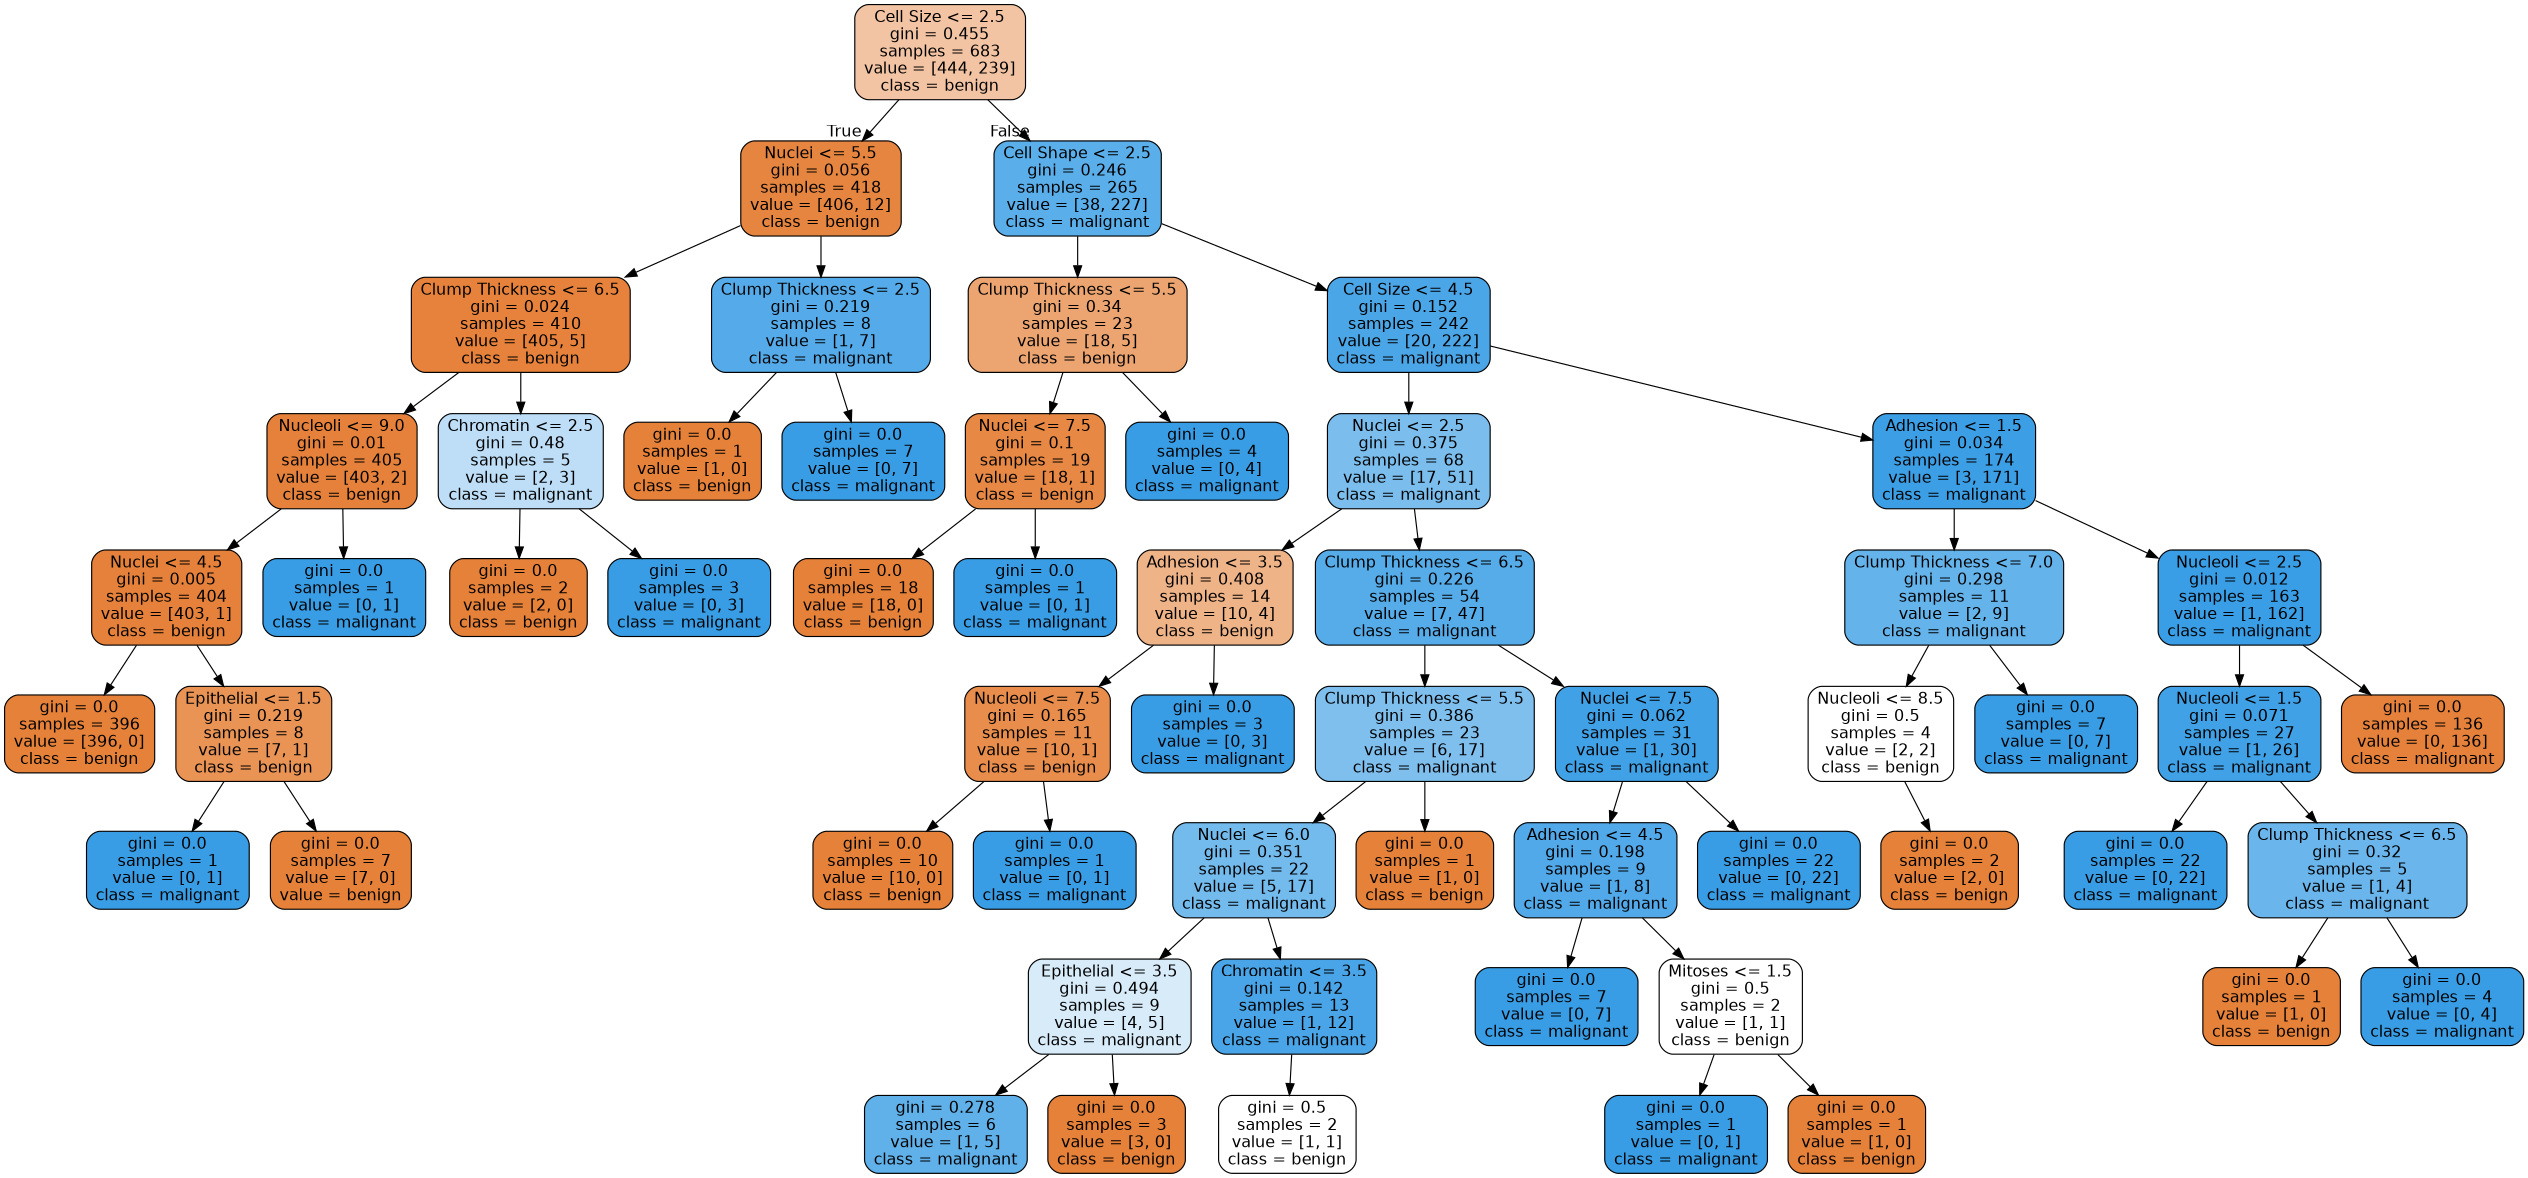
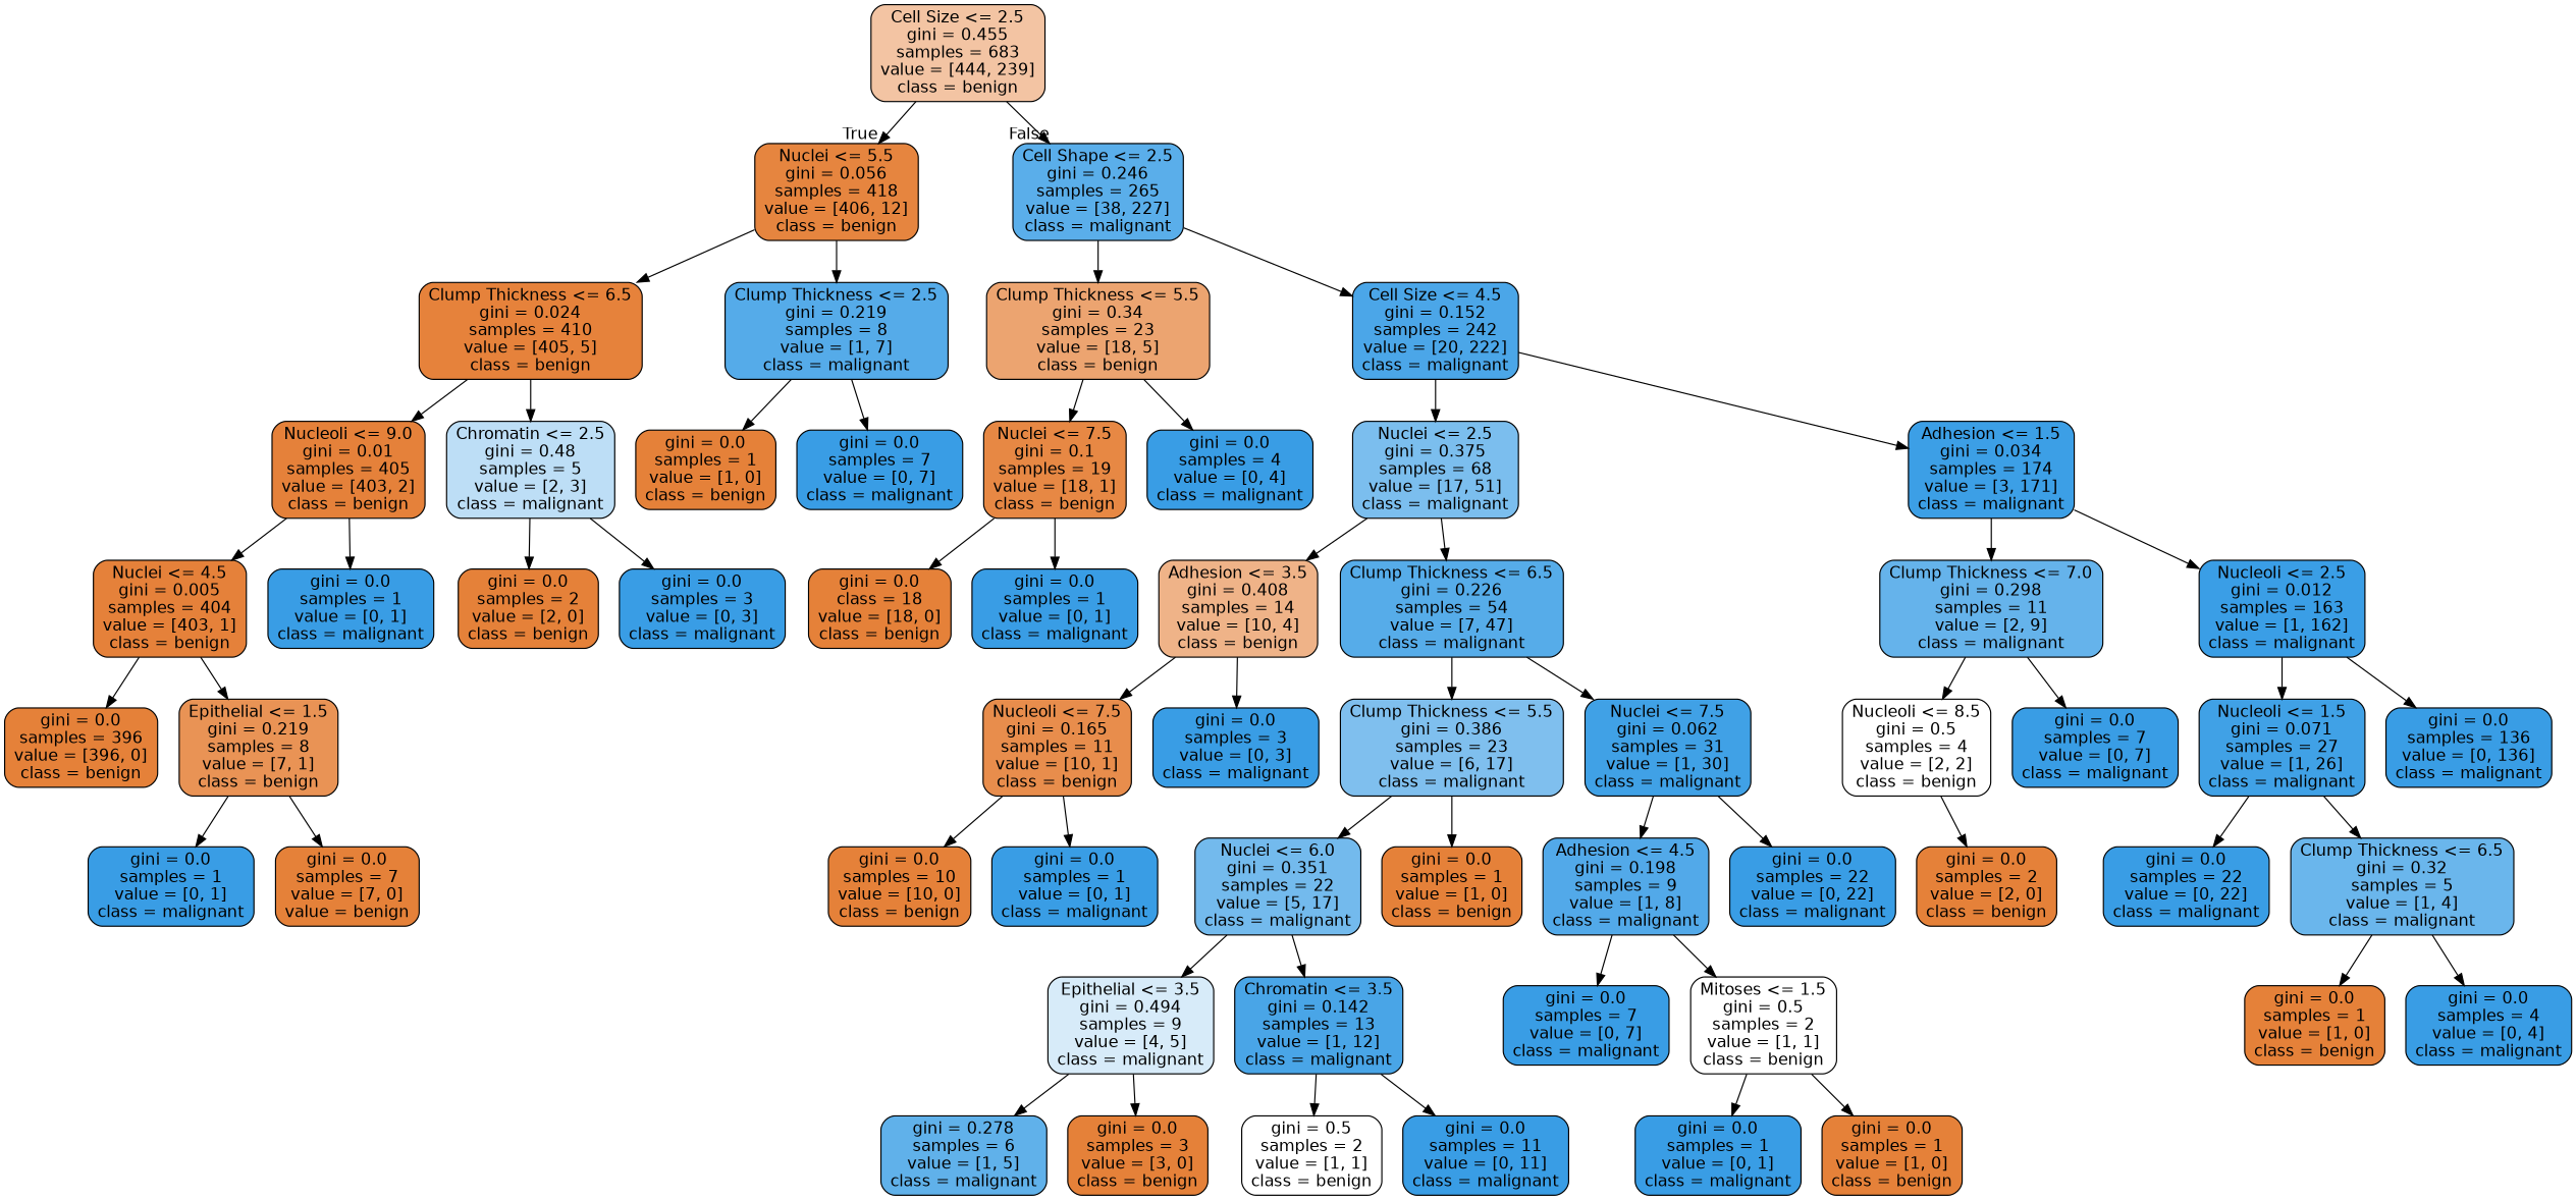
  digraph {
    node [color=black fillcolor="#399de5ff" fontname=helvetica shape=box style="filled, rounded"]
    edge [fontname=helvetica]
    n1 [fillcolor="#e5813976" label="Cell Size <= 2.5\ngini = 0.455\nsamples = 683\nvalue = [444, 239]\nclass = benign"]
    n2 [fillcolor="#e58139f7" label="Nuclei <= 5.5\ngini = 0.056\nsamples = 418\nvalue = [406, 12]\nclass = benign"]
    n3 [fillcolor="#399de5d4" label="Cell Shape <= 2.5\ngini = 0.246\nsamples = 265\nvalue = [38, 227]\nclass = malignant"]
    n4 [fillcolor="#e58139fc" label="Clump Thickness <= 6.5\ngini = 0.024\nsamples = 410\nvalue = [405, 5]\nclass = benign"]
    n5 [fillcolor="#399de5db" label="Clump Thickness <= 2.5\ngini = 0.219\nsamples = 8\nvalue = [1, 7]\nclass = malignant"]
    n6 [fillcolor="#e58139b8" label="Clump Thickness <= 5.5\ngini = 0.34\nsamples = 23\nvalue = [18, 5]\nclass = benign"]
    n7 [fillcolor="#399de5e8" label="Cell Size <= 4.5\ngini = 0.152\nsamples = 242\nvalue = [20, 222]\nclass = malignant"]
    n8 [fillcolor="#e58139fe" label="Nucleoli <= 9.0\ngini = 0.01\nsamples = 405\nvalue = [403, 2]\nclass = benign"]
    n9 [fillcolor="#399de555" label="Chromatin <= 2.5\ngini = 0.48\nsamples = 5\nvalue = [2, 3]\nclass = malignant"]
    n10 [fillcolor="#e58139ff" label="gini = 0.0\nsamples = 1\nvalue = [1, 0]\nclass = benign"]
    n11 [label="gini = 0.0\nsamples = 7\nvalue = [0, 7]\nclass = malignant"]
    n12 [fillcolor="#e58139fe" label="Nuclei <= 4.5\ngini = 0.005\nsamples = 404\nvalue = [403, 1]\nclass = benign"]
    n13 [label="gini = 0.0\nsamples = 1\nvalue = [0, 1]\nclass = malignant"]
    n14 [fillcolor="#e58139ff" label="gini = 0.0\nsamples = 2\nvalue = [2, 0]\nclass = benign"]
    n15 [label="gini = 0.0\nsamples = 3\nvalue = [0, 3]\nclass = malignant"]
    n16 [fillcolor="#e58139ff" label="gini = 0.0\nsamples = 396\nvalue = [396, 0]\nclass = benign"]
    n17 [fillcolor="#e58139db" label="Epithelial <= 1.5\ngini = 0.219\nsamples = 8\nvalue = [7, 1]\nclass = benign"]
    n18 [label="gini = 0.0\nsamples = 1\nvalue = [0, 1]\nclass = malignant"]
    n19 [fillcolor="#e58139ff" label="gini = 0.0\nsamples = 7\nvalue = [7, 0]\nvalue = benign"]
    n20 [fillcolor="#e58139f1" label="Nuclei <= 7.5\ngini = 0.1\nsamples = 19\nvalue = [18, 1]\nclass = benign"]
    n21 [label="gini = 0.0\nsamples = 4\nvalue = [0, 4]\nclass = malignant"]
    n22 [fillcolor="#399de5aa" label="Nuclei <= 2.5\ngini = 0.375\nsamples = 68\nvalue = [17, 51]\nclass = malignant"]
    n23 [fillcolor="#399de5fb" label="Adhesion <= 1.5\ngini = 0.034\nsamples = 174\nvalue = [3, 171]\nclass = malignant"]
-   n24 [fillcolor="#e58139ff" label="gini = 0.0\nsamples = 18\nvalue = [18, 0]\nclass = benign"]
+   n24 [fillcolor="#e58139ff" label="gini = 0.0\nclass = 18\nvalue = [18, 0]\nclass = benign"]
    n25 [label="gini = 0.0\nsamples = 1\nvalue = [0, 1]\nclass = malignant"]
    n26 [fillcolor="#e5813999" label="Adhesion <= 3.5\ngini = 0.408\nsamples = 14\nvalue = [10, 4]\nclass = benign"]
    n27 [fillcolor="#399de5d9" label="Clump Thickness <= 6.5\ngini = 0.226\nsamples = 54\nvalue = [7, 47]\nclass = malignant"]
    n28 [fillcolor="#399de5c6" label="Clump Thickness <= 7.0\ngini = 0.298\nsamples = 11\nvalue = [2, 9]\nclass = malignant"]
    n29 [fillcolor="#399de5fd" label="Nucleoli <= 2.5\ngini = 0.012\nsamples = 163\nvalue = [1, 162]\nclass = malignant"]
    n30 [fillcolor="#e58139e6" label="Nucleoli <= 7.5\ngini = 0.165\nsamples = 11\nvalue = [10, 1]\nclass = benign"]
    n31 [label="gini = 0.0\nsamples = 3\nvalue = [0, 3]\nclass = malignant"]
    n32 [fillcolor="#399de5a5" label="Clump Thickness <= 5.5\ngini = 0.386\nsamples = 23\nvalue = [6, 17]\nclass = malignant"]
    n33 [fillcolor="#399de5f6" label="Nuclei <= 7.5\ngini = 0.062\nsamples = 31\nvalue = [1, 30]\nclass = malignant"]
    n34 [fillcolor="#e58139ff" label="gini = 0.0\nsamples = 10\nvalue = [10, 0]\nclass = benign"]
    n35 [label="gini = 0.0\nsamples = 1\nvalue = [0, 1]\nclass = malignant"]
    n36 [fillcolor="#399de5b4" label="Nuclei <= 6.0\ngini = 0.351\nsamples = 22\nvalue = [5, 17]\nclass = malignant"]
    n37 [fillcolor="#e58139ff" label="gini = 0.0\nsamples = 1\nvalue = [1, 0]\nclass = benign"]
    n38 [fillcolor="#399de5df" label="Adhesion <= 4.5\ngini = 0.198\nsamples = 9\nvalue = [1, 8]\nclass = malignant"]
    n39 [label="gini = 0.0\nsamples = 22\nvalue = [0, 22]\nclass = malignant"]
    n40 [fillcolor="#399de533" label="Epithelial <= 3.5\ngini = 0.494\nsamples = 9\nvalue = [4, 5]\nclass = malignant"]
    n41 [fillcolor="#399de5ea" label="Chromatin <= 3.5\ngini = 0.142\nsamples = 13\nvalue = [1, 12]\nclass = malignant"]
    n42 [fillcolor="#399de5cc" label="gini = 0.278\nsamples = 6\nvalue = [1, 5]\nclass = malignant"]
    n43 [fillcolor="#e58139ff" label="gini = 0.0\nsamples = 3\nvalue = [3, 0]\nclass = benign"]
    n44 [fillcolor="#e5813900" label="gini = 0.5\nsamples = 2\nvalue = [1, 1]\nclass = benign"]
+   n45 [label="gini = 0.0\nsamples = 11\nvalue = [0, 11]\nclass = malignant"]
    n46 [label="gini = 0.0\nsamples = 7\nvalue = [0, 7]\nclass = malignant"]
    n47 [fillcolor="#e5813900" label="Mitoses <= 1.5\ngini = 0.5\nsamples = 2\nvalue = [1, 1]\nclass = benign"]
    n48 [label="gini = 0.0\nsamples = 1\nvalue = [0, 1]\nclass = malignant"]
    n49 [fillcolor="#e58139ff" label="gini = 0.0\nsamples = 1\nvalue = [1, 0]\nclass = benign"]
    n50 [fillcolor="#e5813900" label="Nucleoli <= 8.5\ngini = 0.5\nsamples = 4\nvalue = [2, 2]\nclass = benign"]
    n51 [label="gini = 0.0\nsamples = 7\nvalue = [0, 7]\nclass = malignant"]
    n52 [fillcolor="#399de5f5" label="Nucleoli <= 1.5\ngini = 0.071\nsamples = 27\nvalue = [1, 26]\nclass = malignant"]
-   n53 [fillcolor="#e58139fe" label="gini = 0.0\nsamples = 136\nvalue = [0, 136]\nclass = malignant"]
+   n53 [label="gini = 0.0\nsamples = 136\nvalue = [0, 136]\nclass = malignant"]
    n54 [fillcolor="#e58139ff" label="gini = 0.0\nsamples = 2\nvalue = [2, 0]\nclass = benign"]
    n55 [label="gini = 0.0\nsamples = 22\nvalue = [0, 22]\nclass = malignant"]
    n56 [fillcolor="#399de5bf" label="Clump Thickness <= 6.5\ngini = 0.32\nsamples = 5\nvalue = [1, 4]\nclass = malignant"]
    n57 [fillcolor="#e58139ff" label="gini = 0.0\nsamples = 1\nvalue = [1, 0]\nclass = benign"]
    n58 [label="gini = 0.0\nsamples = 4\nvalue = [0, 4]\nclass = malignant"]
    n1 -> n2 [headlabel=True labelangle=45 labeldistance=2.5]
    n1 -> n3 [headlabel=False labelangle=-45 labeldistance=2.5]
    n2 -> n4
    n2 -> n5
    n3 -> n6
    n3 -> n7
    n4 -> n8
    n4 -> n9
    n5 -> n10
    n5 -> n11
    n6 -> n20
    n6 -> n21
    n7 -> n22
    n7 -> n23
    n8 -> n12
    n8 -> n13
    n9 -> n14
    n9 -> n15
    n12 -> n16
    n12 -> n17
    n17 -> n18
    n17 -> n19
    n20 -> n24
    n20 -> n25
    n22 -> n26
    n22 -> n27
    n23 -> n28
    n23 -> n29
    n26 -> n30
    n26 -> n31
    n27 -> n32
    n27 -> n33
    n28 -> n50
    n28 -> n51
    n29 -> n52
    n29 -> n53
    n30 -> n34
    n30 -> n35
    n32 -> n36
    n32 -> n37
    n33 -> n38
    n33 -> n39
    n36 -> n40
    n36 -> n41
    n38 -> n46
    n38 -> n47
    n40 -> n42
    n40 -> n43
    n41 -> n44
+   n41 -> n45
    n47 -> n48
    n47 -> n49
    n50 -> n54
    n52 -> n55
    n52 -> n56
    n56 -> n57
    n56 -> n58
  }
